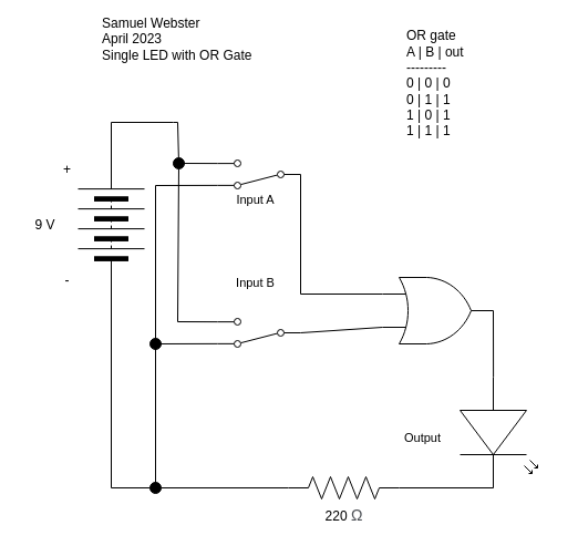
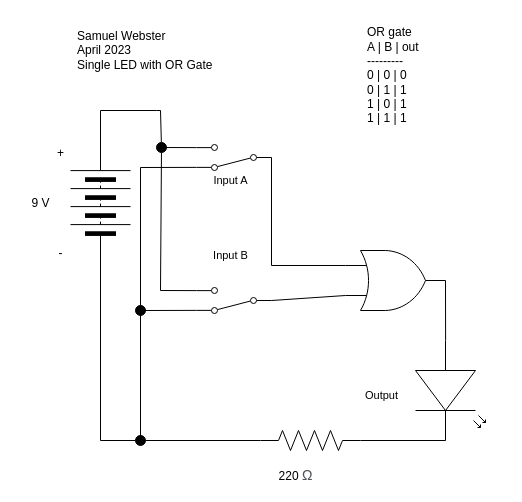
  <mxCell id="0" />
  <mxCell id="1" parent="0" />
  <mxCell id="2" style="edgeStyle=none;html=1;exitX=0;exitY=0.5;exitDx=0;exitDy=0;endArrow=none;endFill=0;rounded=0;" parent="1" source="4" edge="1"><mxGeometry relative="1" as="geometry"><mxPoint x="100" y="440" as="targetPoint" /></mxGeometry></mxCell>
  <mxCell id="3" style="edgeStyle=none;shape=connector;rounded=0;html=1;exitX=1;exitY=0.5;exitDx=0;exitDy=0;labelBackgroundColor=default;strokeColor=default;fontFamily=Helvetica;fontSize=11;fontColor=default;endArrow=none;endFill=0;entryX=0;entryY=0.5;entryDx=0;entryDy=0;" parent="1" source="4" edge="1"><mxGeometry relative="1" as="geometry"><mxPoint x="156" y="110" as="targetPoint" /><Array as="points"><mxPoint x="100" y="110" /></Array></mxGeometry></mxCell>
  <mxCell id="4" value="" style="pointerEvents=1;verticalLabelPosition=bottom;shadow=0;dashed=0;align=center;html=1;verticalAlign=top;shape=mxgraph.electrical.miscellaneous.batteryStack;rotation=-90;" parent="1" vertex="1"><mxGeometry x="50" y="172.5" width="100" height="60" as="geometry" /></mxCell>
  <mxCell id="5" style="edgeStyle=none;shape=connector;rounded=0;html=1;exitX=0;exitY=0.5;exitDx=0;exitDy=0;exitPerimeter=0;labelBackgroundColor=default;strokeColor=default;fontFamily=Helvetica;fontSize=11;fontColor=default;endArrow=none;endFill=0;startArrow=none;" parent="1" source="33" edge="1"><mxGeometry relative="1" as="geometry"><mxPoint x="100" y="440" as="targetPoint" /></mxGeometry></mxCell>
  <mxCell id="6" value="" style="pointerEvents=1;verticalLabelPosition=bottom;shadow=0;dashed=0;align=center;html=1;verticalAlign=top;shape=mxgraph.electrical.resistors.resistor_2;rotation=0;" parent="1" vertex="1"><mxGeometry x="260" y="430" width="100" height="20" as="geometry" /></mxCell>
  <mxCell id="7" style="edgeStyle=none;html=1;exitX=1;exitY=0.57;exitDx=0;exitDy=0;exitPerimeter=0;entryX=1;entryY=0.5;entryDx=0;entryDy=0;entryPerimeter=0;endArrow=none;endFill=0;rounded=0;" parent="1" source="9" target="6" edge="1"><mxGeometry relative="1" as="geometry" /></mxCell>
  <mxCell id="8" style="edgeStyle=none;shape=connector;rounded=0;html=1;exitX=0;exitY=0.57;exitDx=0;exitDy=0;exitPerimeter=0;labelBackgroundColor=default;strokeColor=default;fontFamily=Helvetica;fontSize=11;fontColor=default;endArrow=none;endFill=0;" parent="1" source="9" edge="1"><mxGeometry relative="1" as="geometry"><mxPoint x="445" y="280" as="targetPoint" /></mxGeometry></mxCell>
  <mxCell id="9" value="" style="verticalLabelPosition=bottom;shadow=0;dashed=0;align=center;html=1;verticalAlign=top;shape=mxgraph.electrical.opto_electronics.led_2;pointerEvents=1;rotation=90;" parent="1" vertex="1"><mxGeometry x="400" y="355" width="100" height="70" as="geometry" /></mxCell>
  <mxCell id="10" value="+" style="text;html=1;align=center;verticalAlign=middle;resizable=0;points=[];autosize=1;strokeColor=none;fillColor=none;" parent="1" vertex="1"><mxGeometry x="45" y="137.5" width="30" height="30" as="geometry" /></mxCell>
  <mxCell id="11" value="-" style="text;html=1;align=center;verticalAlign=middle;resizable=0;points=[];autosize=1;strokeColor=none;fillColor=none;" parent="1" vertex="1"><mxGeometry x="45" y="237.5" width="30" height="30" as="geometry" /></mxCell>
  <mxCell id="12" value="9 V" style="text;html=1;align=center;verticalAlign=middle;resizable=0;points=[];autosize=1;strokeColor=none;fillColor=none;" parent="1" vertex="1"><mxGeometry x="20" y="187.5" width="40" height="30" as="geometry" /></mxCell>
- <mxCell id="13" value="220&amp;nbsp;&lt;span style=&quot;color: rgb(77, 81, 86); font-family: arial, sans-serif; font-size: 14px; text-align: left; background-color: rgb(255, 255, 255);&quot;&gt;Ω&lt;/span&gt;" style="text;html=1;align=center;verticalAlign=middle;resizable=0;points=[];autosize=1;strokeColor=none;fillColor=none;" parent="1" vertex="1"><mxGeometry x="280" y="450" width="60" height="30" as="geometry" /></mxCell>
- <mxCell id="14" value="Samuel Webster&lt;br&gt;April 2023&lt;br&gt;Single LED with OR Gate" style="text;html=1;align=left;verticalAlign=middle;resizable=0;points=[];autosize=1;strokeColor=none;fillColor=none;" parent="1" vertex="1"><mxGeometry x="90" y="5" width="160" height="60" as="geometry" /></mxCell>
+ <mxCell id="13" value="220&amp;nbsp;&lt;span style=&quot;color: rgb(77, 81, 86); font-family: arial, sans-serif; font-size: 14px; text-align: left; background-color: rgb(255, 255, 255);&quot;&gt;Ω&lt;/span&gt;" style="text;html=1;align=center;verticalAlign=middle;resizable=0;points=[];autosize=1;strokeColor=none;fillColor=none;" parent="1" vertex="1"><mxGeometry x="265" y="460" width="60" height="30" as="geometry" /></mxCell>
+ <mxCell id="14" value="Samuel Webster&lt;br&gt;April 2023&lt;br&gt;Single LED with OR Gate" style="text;html=1;align=left;verticalAlign=middle;resizable=0;points=[];autosize=1;strokeColor=none;fillColor=none;" parent="1" vertex="1"><mxGeometry x="75" y="20" width="160" height="60" as="geometry" /></mxCell>
  <mxCell id="15" value="&lt;div&gt;OR gate&lt;/div&gt;&lt;div&gt;A | B | out&lt;/div&gt;&lt;div&gt;---------&amp;nbsp;&lt;/div&gt;&lt;div&gt;0 | 0 | 0&lt;/div&gt;&lt;div&gt;0 | 1 | 1&lt;/div&gt;&lt;div&gt;1 | 0 | 1&lt;/div&gt;&lt;div&gt;1 | 1 | 1&lt;/div&gt;" style="text;html=1;align=left;verticalAlign=middle;resizable=0;points=[];autosize=1;strokeColor=none;fillColor=none;" parent="1" vertex="1"><mxGeometry x="365" y="20" width="80" height="110" as="geometry" /></mxCell>
  <mxCell id="16" style="edgeStyle=none;shape=connector;rounded=0;html=1;exitX=1;exitY=0.88;exitDx=0;exitDy=0;labelBackgroundColor=default;strokeColor=default;fontFamily=Helvetica;fontSize=11;fontColor=default;endArrow=none;endFill=0;" parent="1" source="19" edge="1"><mxGeometry relative="1" as="geometry"><mxPoint x="160" y="290" as="targetPoint" /></mxGeometry></mxCell>
  <mxCell id="17" style="edgeStyle=none;shape=connector;rounded=0;html=1;exitX=1;exitY=0.12;exitDx=0;exitDy=0;labelBackgroundColor=default;strokeColor=default;fontFamily=Helvetica;fontSize=11;fontColor=default;endArrow=none;endFill=0;" parent="1" source="19" edge="1"><mxGeometry relative="1" as="geometry"><mxPoint x="140" y="310" as="targetPoint" /></mxGeometry></mxCell>
  <mxCell id="18" style="edgeStyle=none;shape=connector;rounded=0;html=1;exitX=0;exitY=0.5;exitDx=0;exitDy=0;entryX=0;entryY=0.75;entryDx=0;entryDy=0;entryPerimeter=0;labelBackgroundColor=default;strokeColor=default;fontFamily=Helvetica;fontSize=11;fontColor=default;endArrow=none;endFill=0;" parent="1" source="19" edge="1"><mxGeometry relative="1" as="geometry"><mxPoint x="345" y="295" as="targetPoint" /></mxGeometry></mxCell>
  <mxCell id="19" value="" style="shape=mxgraph.electrical.electro-mechanical.twoWaySwitch;aspect=fixed;elSwitchState=2;rotation=-180;" parent="1" vertex="1"><mxGeometry x="196" y="287" width="75" height="26" as="geometry" /></mxCell>
  <mxCell id="20" value="" style="edgeStyle=none;orthogonalLoop=1;jettySize=auto;html=1;endArrow=none;endFill=0;startArrow=none;" parent="1" edge="1"><mxGeometry width="100" relative="1" as="geometry"><mxPoint x="156" y="110" as="sourcePoint" /><mxPoint x="160" y="110" as="targetPoint" /><Array as="points" /></mxGeometry></mxCell>
  <mxCell id="21" style="edgeStyle=none;shape=connector;rounded=0;html=1;exitX=1;exitY=0.88;exitDx=0;exitDy=0;labelBackgroundColor=default;strokeColor=default;fontFamily=Helvetica;fontSize=11;fontColor=default;endArrow=none;endFill=0;" parent="1" source="24" edge="1"><mxGeometry relative="1" as="geometry"><mxPoint x="160" y="147" as="targetPoint" /></mxGeometry></mxCell>
  <mxCell id="22" style="edgeStyle=none;shape=connector;rounded=0;html=1;exitX=1;exitY=0.12;exitDx=0;exitDy=0;labelBackgroundColor=default;strokeColor=default;fontFamily=Helvetica;fontSize=11;fontColor=default;endArrow=none;endFill=0;" parent="1" source="24" edge="1"><mxGeometry relative="1" as="geometry"><mxPoint x="140" y="440" as="targetPoint" /><Array as="points"><mxPoint x="140" y="167" /></Array></mxGeometry></mxCell>
  <mxCell id="23" style="edgeStyle=none;shape=connector;rounded=0;html=1;exitX=0;exitY=0.5;exitDx=0;exitDy=0;entryX=0;entryY=0.25;entryDx=0;entryDy=0;entryPerimeter=0;labelBackgroundColor=default;strokeColor=default;fontFamily=Helvetica;fontSize=11;fontColor=default;endArrow=none;endFill=0;" parent="1" source="24" edge="1"><mxGeometry relative="1" as="geometry"><Array as="points"><mxPoint x="271" y="265" /></Array><mxPoint x="345" y="265" as="targetPoint" /></mxGeometry></mxCell>
  <mxCell id="24" value="" style="shape=mxgraph.electrical.electro-mechanical.twoWaySwitch;aspect=fixed;elSwitchState=2;rotation=-180;" parent="1" vertex="1"><mxGeometry x="196" y="144" width="75" height="26" as="geometry" /></mxCell>
  <mxCell id="25" value="Input A" style="text;html=1;align=center;verticalAlign=middle;resizable=0;points=[];autosize=1;strokeColor=none;fillColor=none;fontSize=11;fontFamily=Helvetica;fontColor=default;" parent="1" vertex="1"><mxGeometry x="200" y="165" width="60" height="30" as="geometry" /></mxCell>
  <mxCell id="26" value="Input B" style="text;html=1;align=center;verticalAlign=middle;resizable=0;points=[];autosize=1;strokeColor=none;fillColor=none;fontSize=11;fontFamily=Helvetica;fontColor=default;" parent="1" vertex="1"><mxGeometry x="200" y="240" width="60" height="30" as="geometry" /></mxCell>
  <mxCell id="27" value="Output" style="text;html=1;align=center;verticalAlign=middle;resizable=0;points=[];autosize=1;strokeColor=none;fillColor=none;fontSize=11;fontFamily=Helvetica;fontColor=default;" parent="1" vertex="1"><mxGeometry x="351" y="380" width="60" height="30" as="geometry" /></mxCell>
  <mxCell id="28" value="" style="edgeStyle=none;orthogonalLoop=1;jettySize=auto;html=1;endArrow=none;endFill=0;" parent="1" target="29" edge="1"><mxGeometry width="100" relative="1" as="geometry"><mxPoint x="160" y="290" as="sourcePoint" /><mxPoint x="160" y="110" as="targetPoint" /><Array as="points" /></mxGeometry></mxCell>
  <mxCell id="29" value="" style="ellipse;whiteSpace=wrap;html=1;aspect=fixed;fontFamily=Helvetica;fontSize=11;fontColor=default;fillColor=#000000;" parent="1" vertex="1"><mxGeometry x="156" y="142" width="10" height="10" as="geometry" /></mxCell>
  <mxCell id="30" value="" style="ellipse;whiteSpace=wrap;html=1;aspect=fixed;fontFamily=Helvetica;fontSize=11;fontColor=default;fillColor=#000000;" parent="1" vertex="1"><mxGeometry x="135" y="305" width="10" height="10" as="geometry" /></mxCell>
  <mxCell id="31" value="" style="edgeStyle=none;orthogonalLoop=1;jettySize=auto;html=1;endArrow=none;endFill=0;startArrow=none;" parent="1" source="29" edge="1"><mxGeometry width="100" relative="1" as="geometry"><mxPoint x="160.865" y="142.002" as="sourcePoint" /><mxPoint x="160" y="110" as="targetPoint" /><Array as="points" /></mxGeometry></mxCell>
  <mxCell id="32" value="" style="edgeStyle=none;shape=connector;rounded=0;html=1;exitX=0;exitY=0.5;exitDx=0;exitDy=0;exitPerimeter=0;labelBackgroundColor=default;strokeColor=default;fontFamily=Helvetica;fontSize=11;fontColor=default;endArrow=none;endFill=0;" parent="1" source="6" target="33" edge="1"><mxGeometry relative="1" as="geometry"><mxPoint x="100" y="440" as="targetPoint" /><mxPoint x="260" y="440" as="sourcePoint" /></mxGeometry></mxCell>
  <mxCell id="33" value="" style="ellipse;whiteSpace=wrap;html=1;aspect=fixed;fontFamily=Helvetica;fontSize=11;fontColor=default;fillColor=#000000;" parent="1" vertex="1"><mxGeometry x="135" y="435" width="10" height="10" as="geometry" /></mxCell>
  <mxCell id="34" value="" style="verticalLabelPosition=bottom;shadow=0;dashed=0;align=center;html=1;verticalAlign=top;shape=mxgraph.electrical.logic_gates.logic_gate;operation=or;" vertex="1" parent="1"><mxGeometry x="345" y="250" width="100" height="60" as="geometry" /></mxCell>
